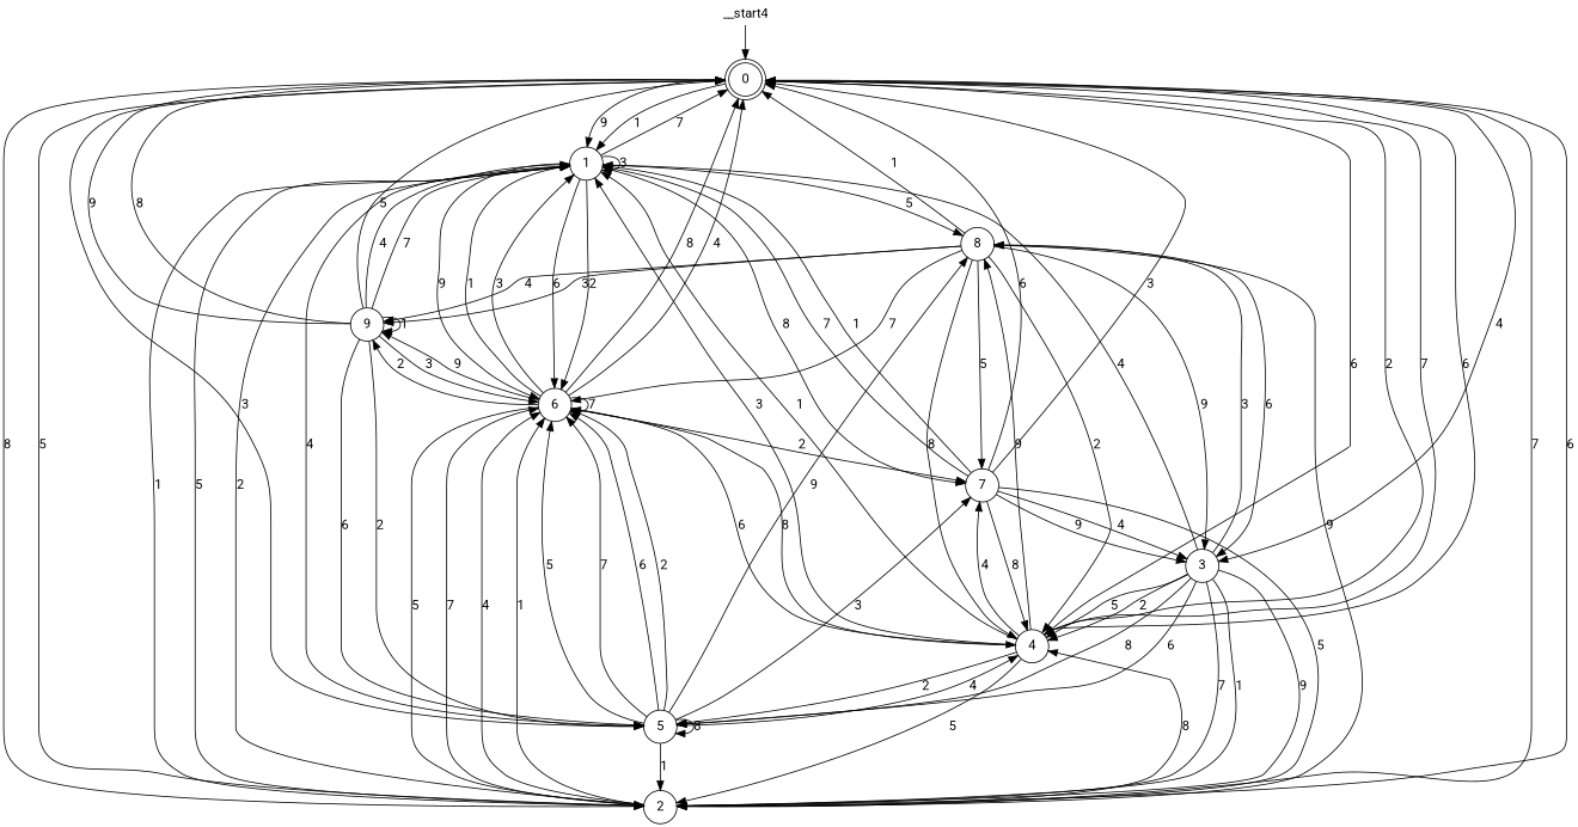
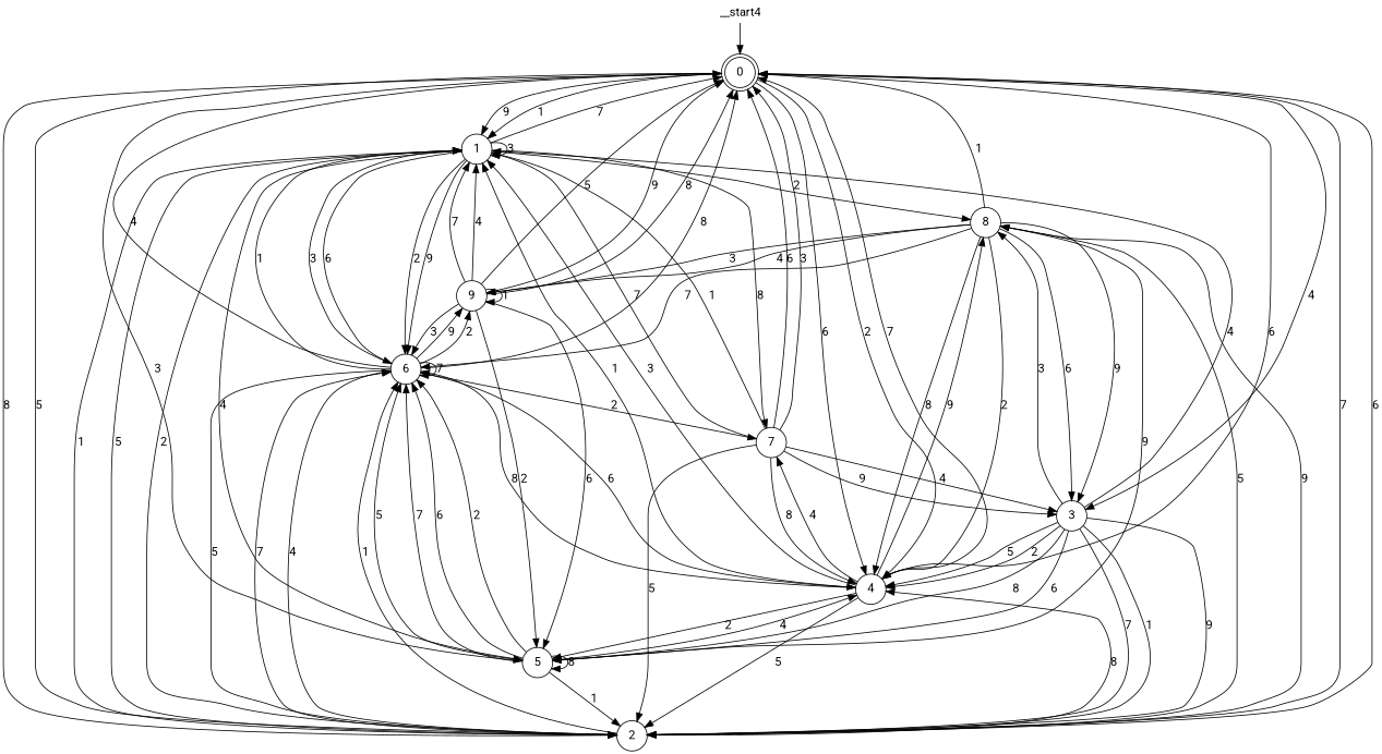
  digraph {
    fontname=Roboto
    node [fontname=Roboto shape=circle]
    edge [fontname=Roboto]
    n1 [label=0 shape=doublecircle]
    n2 [label=1]
    n3 [label=2]
    n4 [label=3]
    n5 [label=4]
    n6 [label=5]
    n7 [label=6]
    n8 [label=7]
    n9 [label=8]
    n10 [label=9]
    n11 [height=0 label=__start4 shape=none width=0]
    n1 -> n2 [label=9]
    n1 -> n2 [label=1]
    n1 -> n3 [label=8]
    n1 -> n3 [label=5]
    n1 -> n3 [label=7]
    n1 -> n4 [label=4]
    n1 -> n5 [label=6]
    n1 -> n5 [label=2]
    n1 -> n6 [label=3]
    n2 -> n1 [label=7]
    n2 -> n2 [label=3]
    n2 -> n3 [label=1]
    n2 -> n6 [label=4]
    n2 -> n7 [label=9]
    n2 -> n7 [label=6]
    n2 -> n7 [label=2]
    n2 -> n8 [label=8]
-   n2 -> n9 [label=5]
+   n2 -> n9 [label=2]
    n3 -> n1 [label=6]
    n3 -> n2 [label=5]
    n3 -> n2 [label=2]
    n3 -> n5 [label=8]
    n3 -> n7 [label=7]
    n3 -> n7 [label=4]
    n3 -> n7 [label=1]
    n3 -> n9 [label=9]
    n4 -> n2 [label=4]
    n4 -> n3 [label=9]
    n4 -> n3 [label=7]
    n4 -> n3 [label=1]
    n4 -> n5 [label=5]
    n4 -> n5 [label=2]
    n4 -> n6 [label=8]
    n4 -> n6 [label=6]
    n4 -> n9 [label=3]
    n5 -> n1 [label=7]
    n5 -> n1 [label=6]
    n5 -> n2 [label=1]
    n5 -> n2 [label=3]
    n5 -> n3 [label=5]
    n5 -> n6 [label=2]
    n5 -> n7 [label=8]
    n5 -> n8 [label=4]
    n5 -> n9 [label=9]
    n6 -> n3 [label=1]
    n6 -> n5 [label=4]
    n6 -> n6 [label=8]
    n6 -> n7 [label=5]
    n6 -> n7 [label=7]
    n6 -> n7 [label=6]
    n6 -> n7 [label=2]
-   n6 -> n8 [label=3]
    n6 -> n9 [label=9]
    n7 -> n1 [label=8]
    n7 -> n1 [label=4]
    n7 -> n2 [label=1]
    n7 -> n2 [label=3]
    n7 -> n3 [label=5]
    n7 -> n5 [label=6]
    n7 -> n7 [label=7]
    n7 -> n8 [label=2]
    n7 -> n10 [label=9]
    n7 -> n10 [label=2]
    n8 -> n1 [label=6]
    n8 -> n1 [label=3]
    n8 -> n2 [label=7]
    n8 -> n2 [label=1]
    n8 -> n3 [label=5]
    n8 -> n4 [label=9]
    n8 -> n4 [label=4]
    n8 -> n5 [label=8]
    n9 -> n1 [label=1]
-   n9 -> n8 [label=5]
+   n9 -> n3 [label=5]
    n9 -> n4 [label=9]
    n9 -> n4 [label=6]
    n9 -> n5 [label=8]
    n9 -> n5 [label=2]
    n9 -> n7 [label=7]
    n9 -> n10 [label=4]
    n9 -> n10 [label=3]
    n10 -> n1 [label=9]
    n10 -> n1 [label=8]
    n10 -> n1 [label=5]
    n10 -> n2 [label=7]
    n10 -> n2 [label=4]
    n10 -> n6 [label=6]
    n10 -> n6 [label=2]
    n10 -> n7 [label=3]
    n10 -> n10 [label=1]
    n11 -> n1
  }
